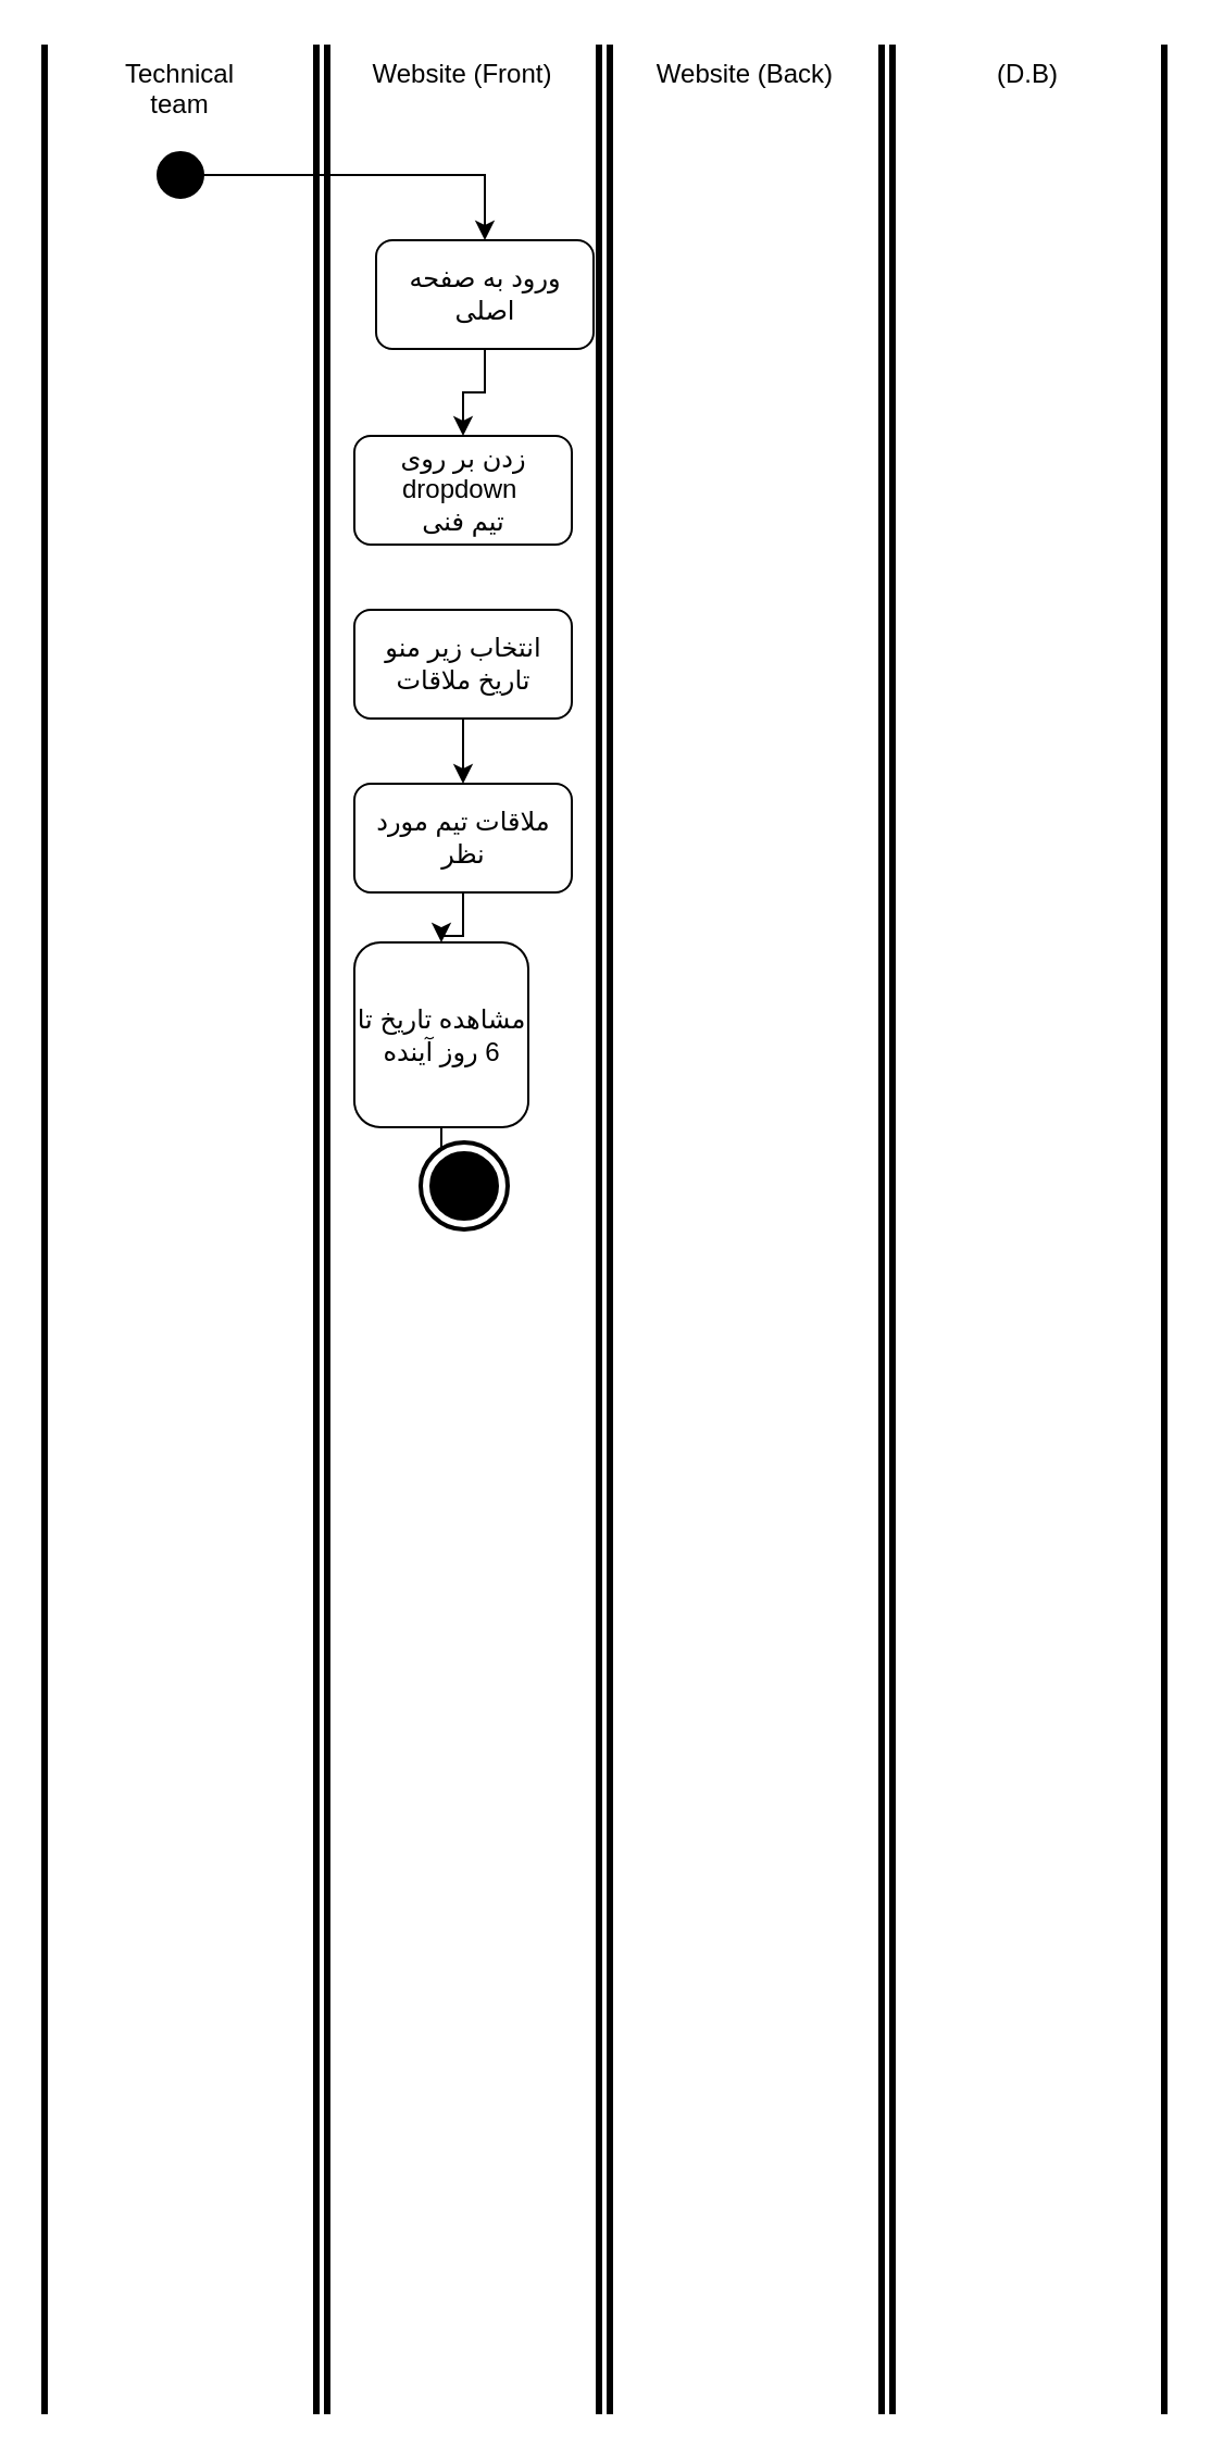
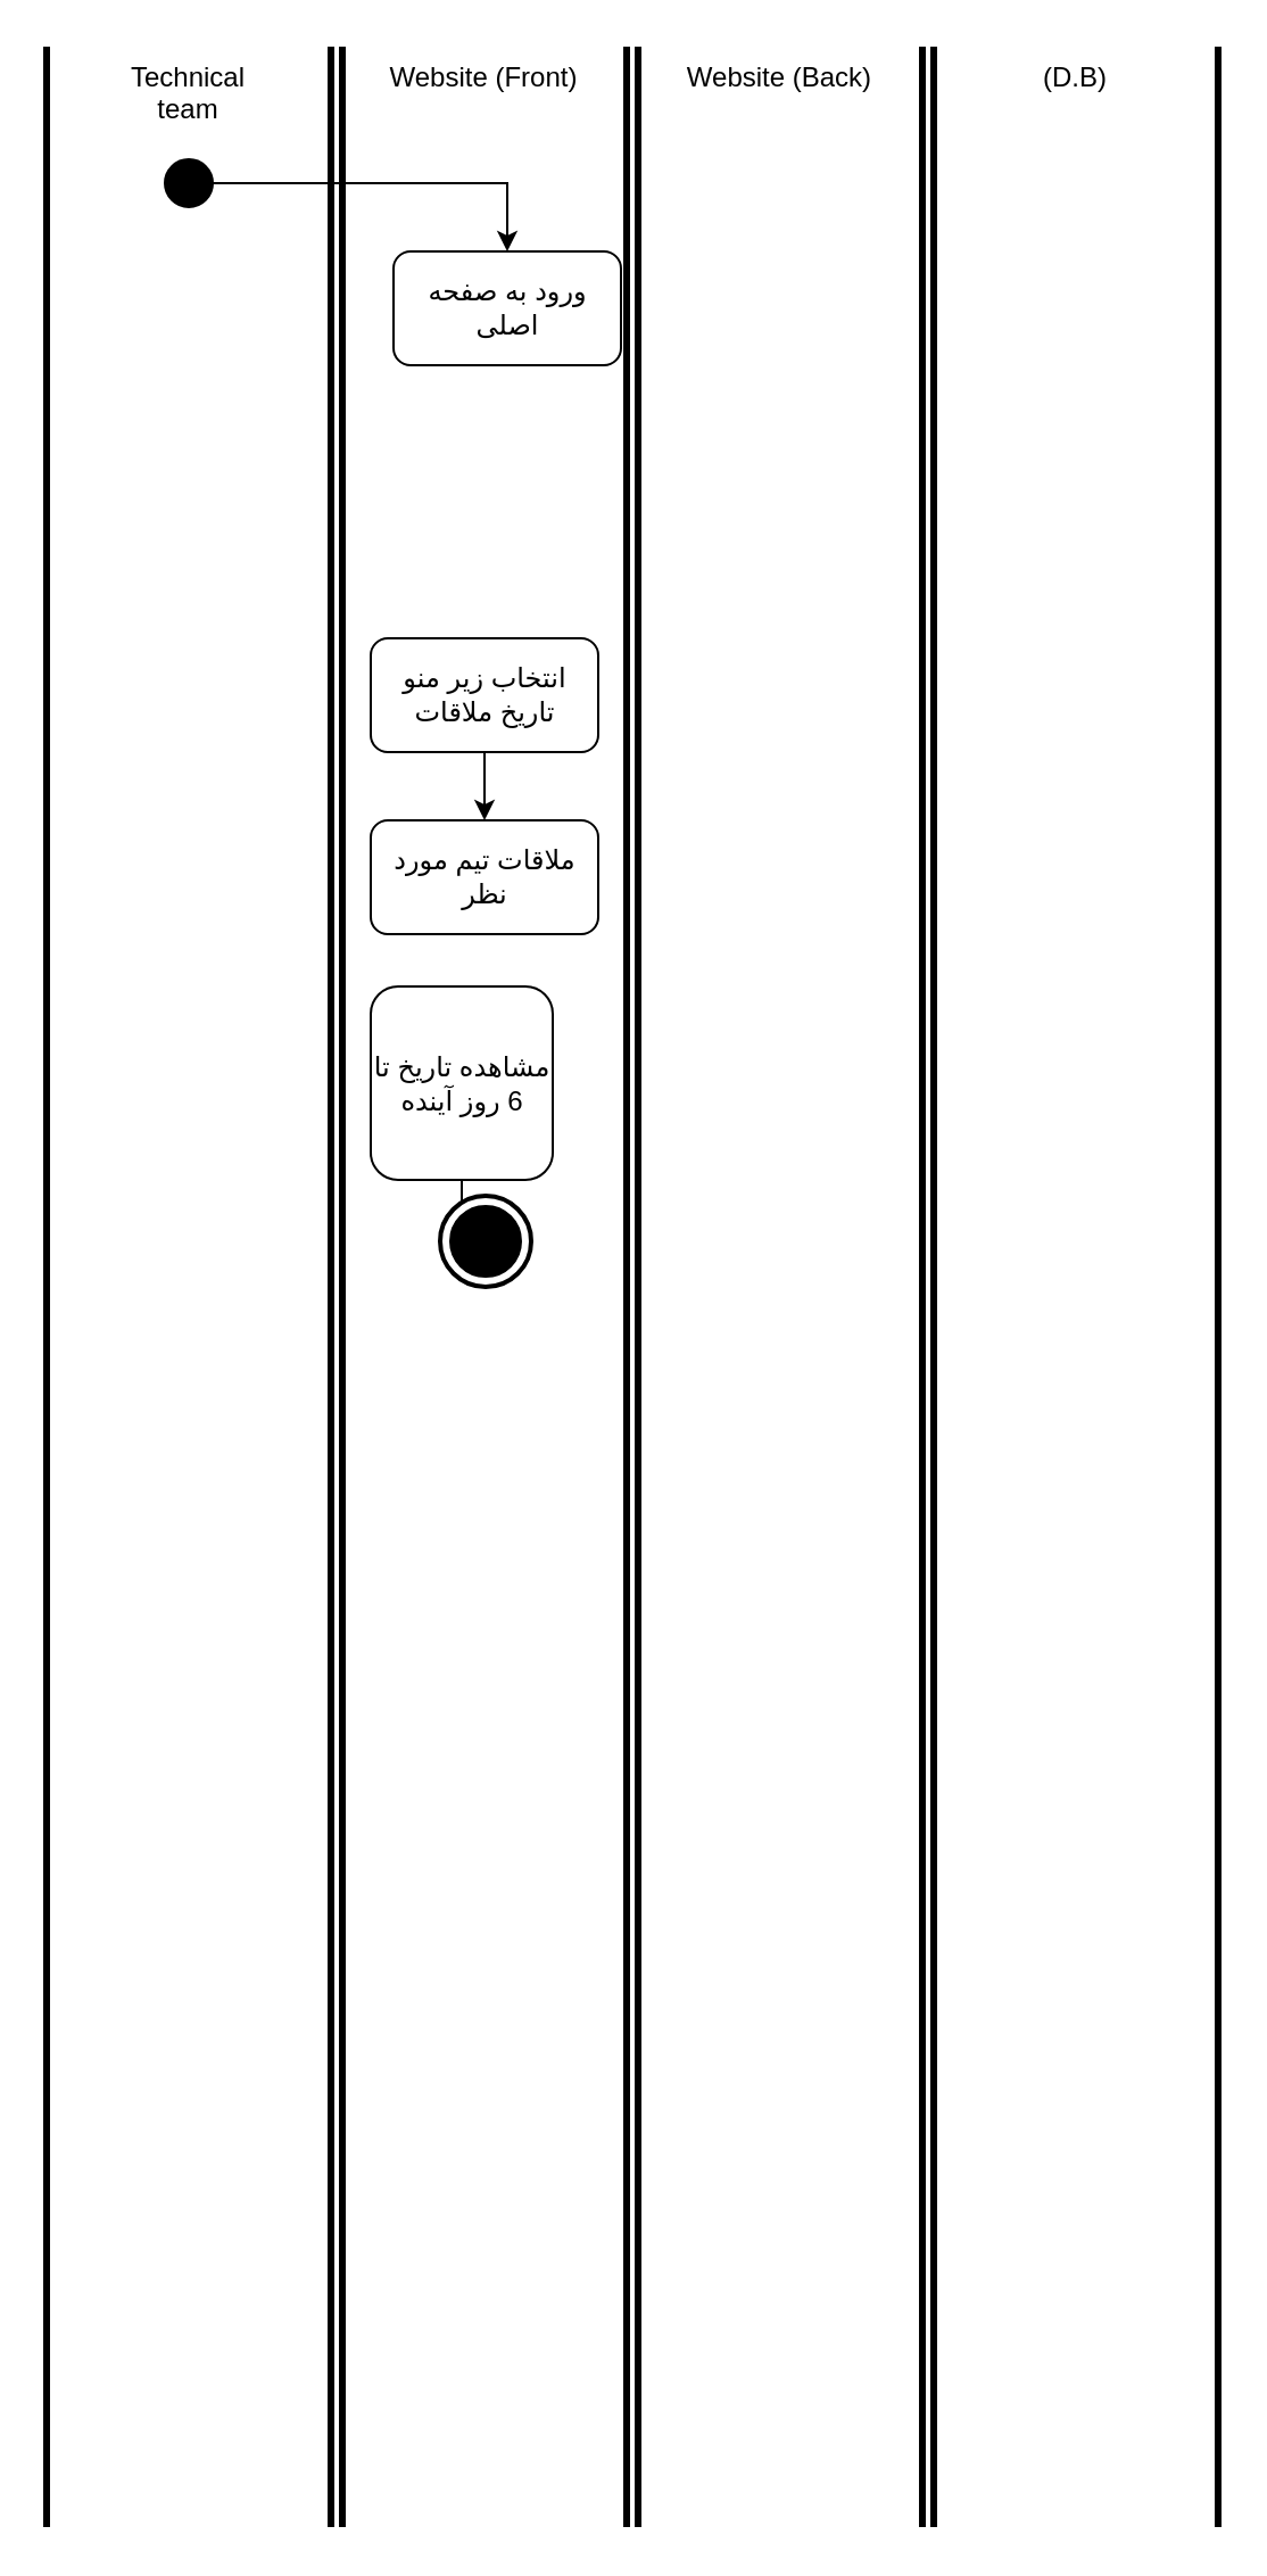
  <mxCell id="0" />
  <mxCell id="1" parent="0" />
  <mxCell id="2" value="&lt;span style=&quot;text-wrap: nowrap;&quot;&gt;Technical&lt;/span&gt;&lt;br style=&quot;text-wrap: nowrap;&quot;&gt;&lt;span style=&quot;text-wrap: nowrap;&quot;&gt;team&lt;/span&gt;" style="html=1;shape=mxgraph.sysml.actPart;strokeWidth=3;verticalAlign=top;rotation=0;whiteSpace=wrap;" vertex="1" parent="1"><mxGeometry x="20" y="20" width="125" height="1090" as="geometry" /></mxCell>
  <mxCell id="3" value="Website (Front)" style="html=1;shape=mxgraph.sysml.actPart;strokeWidth=3;verticalAlign=top;rotation=0;whiteSpace=wrap;" vertex="1" parent="1"><mxGeometry x="150" y="20" width="125" height="1090" as="geometry" /></mxCell>
  <mxCell id="4" value="Website (Back)" style="html=1;shape=mxgraph.sysml.actPart;strokeWidth=3;verticalAlign=top;rotation=0;whiteSpace=wrap;" vertex="1" parent="1"><mxGeometry x="280" y="20" width="125" height="1090" as="geometry" /></mxCell>
  <mxCell id="5" value="(D.B)" style="html=1;shape=mxgraph.sysml.actPart;strokeWidth=3;verticalAlign=top;rotation=0;whiteSpace=wrap;" vertex="1" parent="1"><mxGeometry x="410" y="20" width="125" height="1090" as="geometry" /></mxCell>
- <mxCell id="6" style="edgeStyle=orthogonalEdgeStyle;rounded=0;orthogonalLoop=1;jettySize=auto;html=1;" edge="1" parent="1" source="7" target="10"><mxGeometry relative="1" as="geometry"><mxPoint x="212.5" y="200" as="targetPoint" /></mxGeometry></mxCell>
  <mxCell id="7" value="ورود به صفحه اصلی" style="shape=rect;html=1;rounded=1;whiteSpace=wrap;align=center;" vertex="1" parent="1"><mxGeometry x="172.5" y="110" width="100" height="50" as="geometry" /></mxCell>
  <mxCell id="8" style="edgeStyle=orthogonalEdgeStyle;rounded=0;orthogonalLoop=1;jettySize=auto;html=1;" edge="1" parent="1" source="9" target="7"><mxGeometry relative="1" as="geometry" /></mxCell>
  <mxCell id="9" value="" style="shape=ellipse;html=1;fillColor=strokeColor;strokeWidth=2;verticalLabelPosition=bottom;verticalAlignment=top;perimeter=ellipsePerimeter;" vertex="1" parent="1"><mxGeometry x="72.5" y="70" width="20" height="20" as="geometry" /></mxCell>
- <mxCell id="10" value="زدن بر روی dropdown&amp;nbsp;&lt;div&gt;تیم فنی&lt;/div&gt;" style="shape=rect;html=1;rounded=1;whiteSpace=wrap;align=center;" vertex="1" parent="1"><mxGeometry x="162.5" y="200" width="100" height="50" as="geometry" /></mxCell>
  <mxCell id="11" value="" style="edgeStyle=orthogonalEdgeStyle;rounded=0;orthogonalLoop=1;jettySize=auto;html=1;" edge="1" parent="1" source="12" target="14"><mxGeometry relative="1" as="geometry" /></mxCell>
  <mxCell id="12" value="انتخاب زیر منو&lt;br&gt;تاریخ ملاقات" style="shape=rect;html=1;rounded=1;whiteSpace=wrap;align=center;" vertex="1" parent="1"><mxGeometry x="162.5" y="280" width="100" height="50" as="geometry" /></mxCell>
- <mxCell id="13" value="" style="edgeStyle=orthogonalEdgeStyle;rounded=0;orthogonalLoop=1;jettySize=auto;html=1;" edge="1" parent="1" source="14" target="16"><mxGeometry relative="1" as="geometry" /></mxCell>
  <mxCell id="14" value="ملاقات تیم مورد نظر" style="shape=rect;html=1;rounded=1;whiteSpace=wrap;align=center;" vertex="1" parent="1"><mxGeometry x="162.5" y="360" width="100" height="50" as="geometry" /></mxCell>
  <mxCell id="15" value="" style="edgeStyle=orthogonalEdgeStyle;rounded=0;orthogonalLoop=1;jettySize=auto;html=1;" edge="1" parent="1" source="16" target="17"><mxGeometry relative="1" as="geometry" /></mxCell>
  <mxCell id="16" value="مشاهده تاریخ تا 6 روز آینده" style="shape=rect;html=1;rounded=1;whiteSpace=wrap;align=center;" vertex="1" parent="1"><mxGeometry x="162.5" y="433" width="80" height="85" as="geometry" /></mxCell>
  <mxCell id="17" value="" style="html=1;shape=mxgraph.sysml.actFinal;strokeWidth=2;verticalLabelPosition=bottom;verticalAlignment=top;" vertex="1" parent="1"><mxGeometry x="193" y="525" width="40" height="40" as="geometry" /></mxCell>
